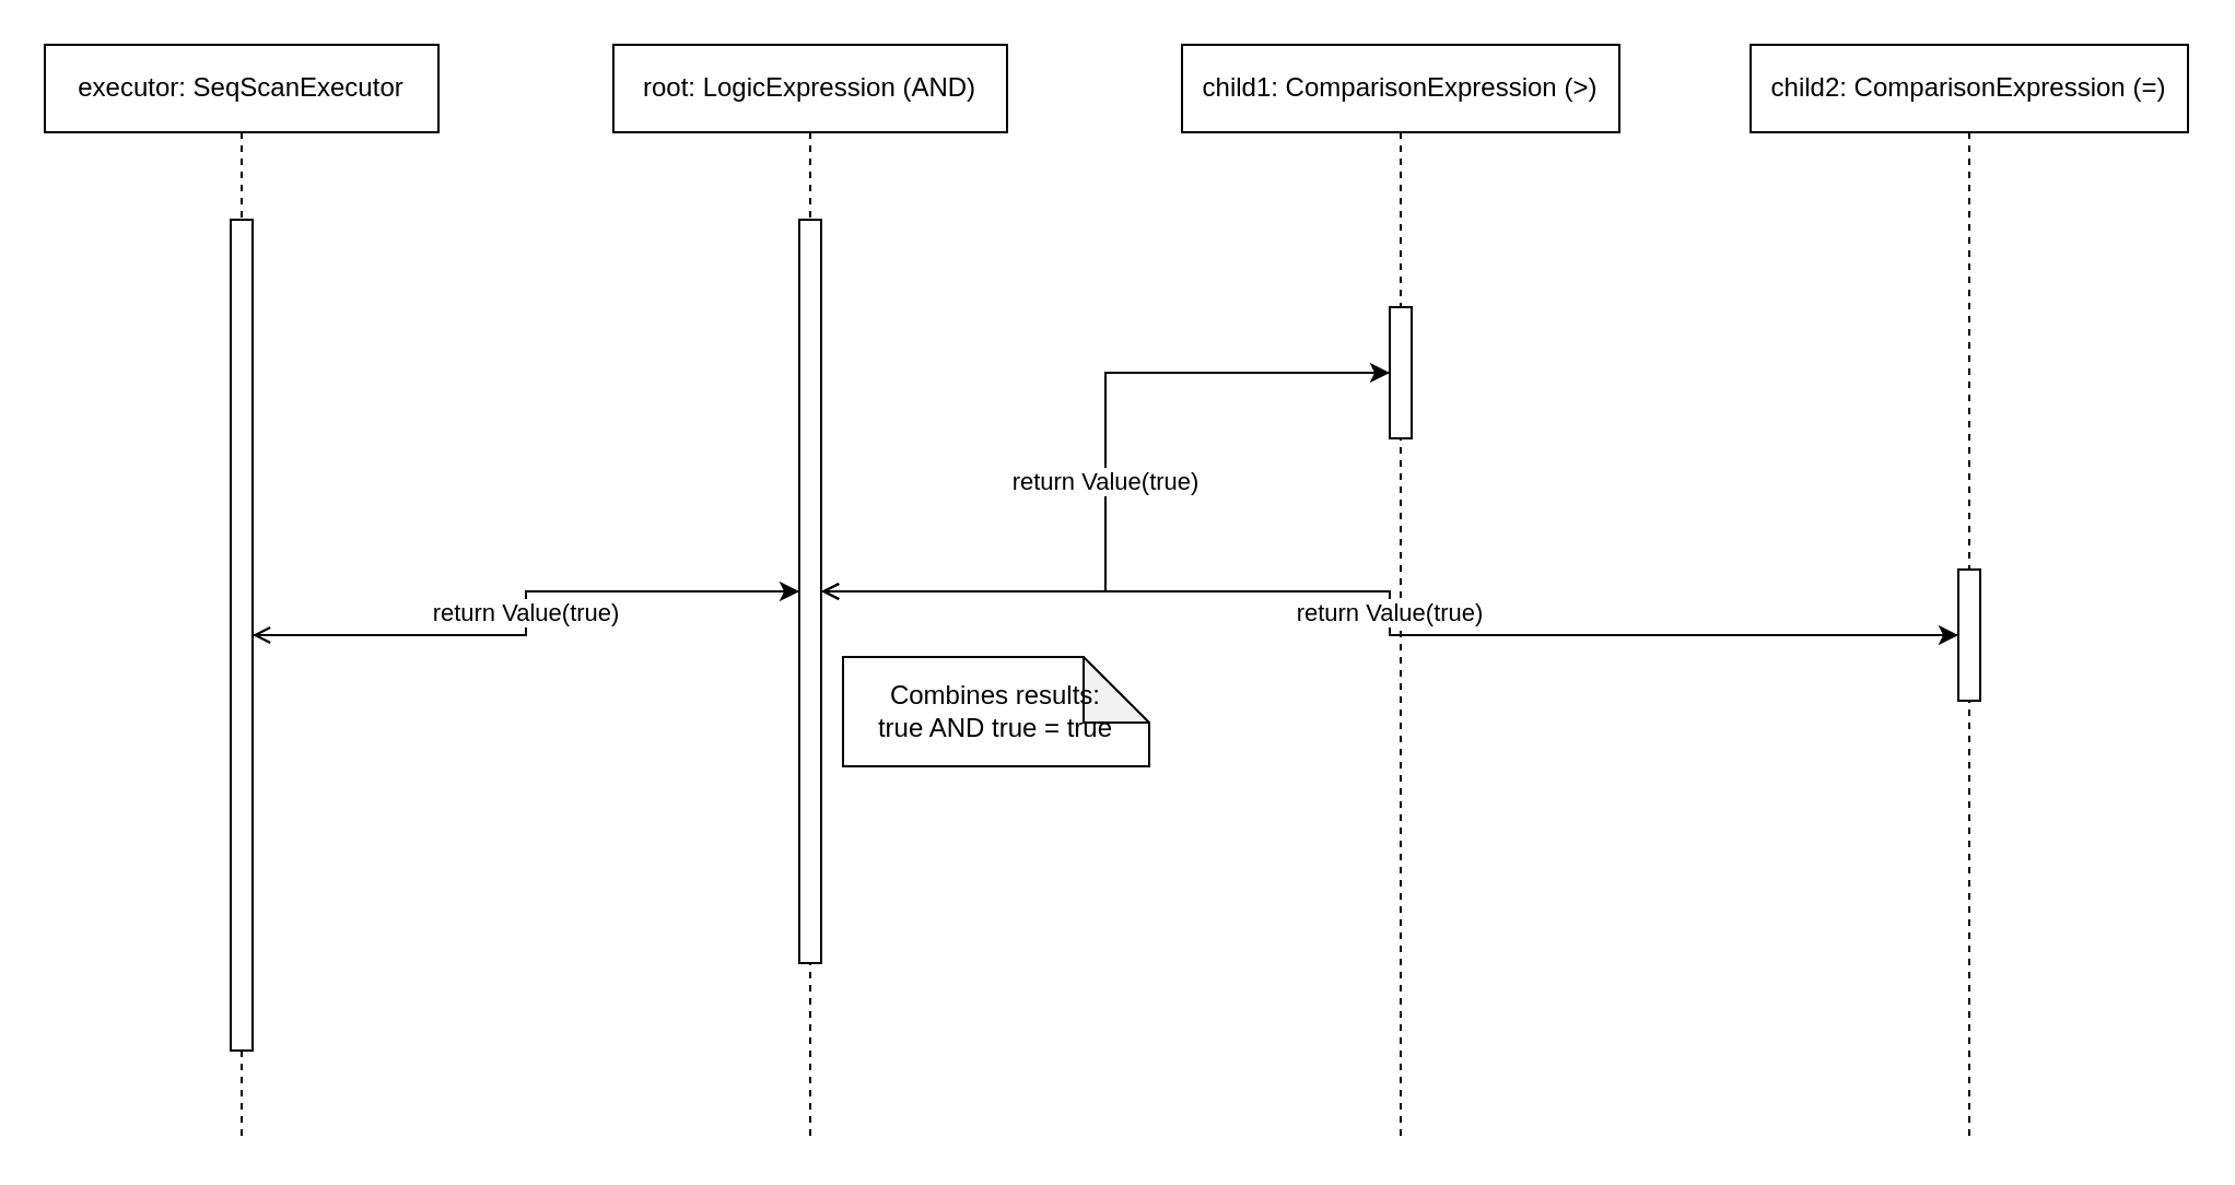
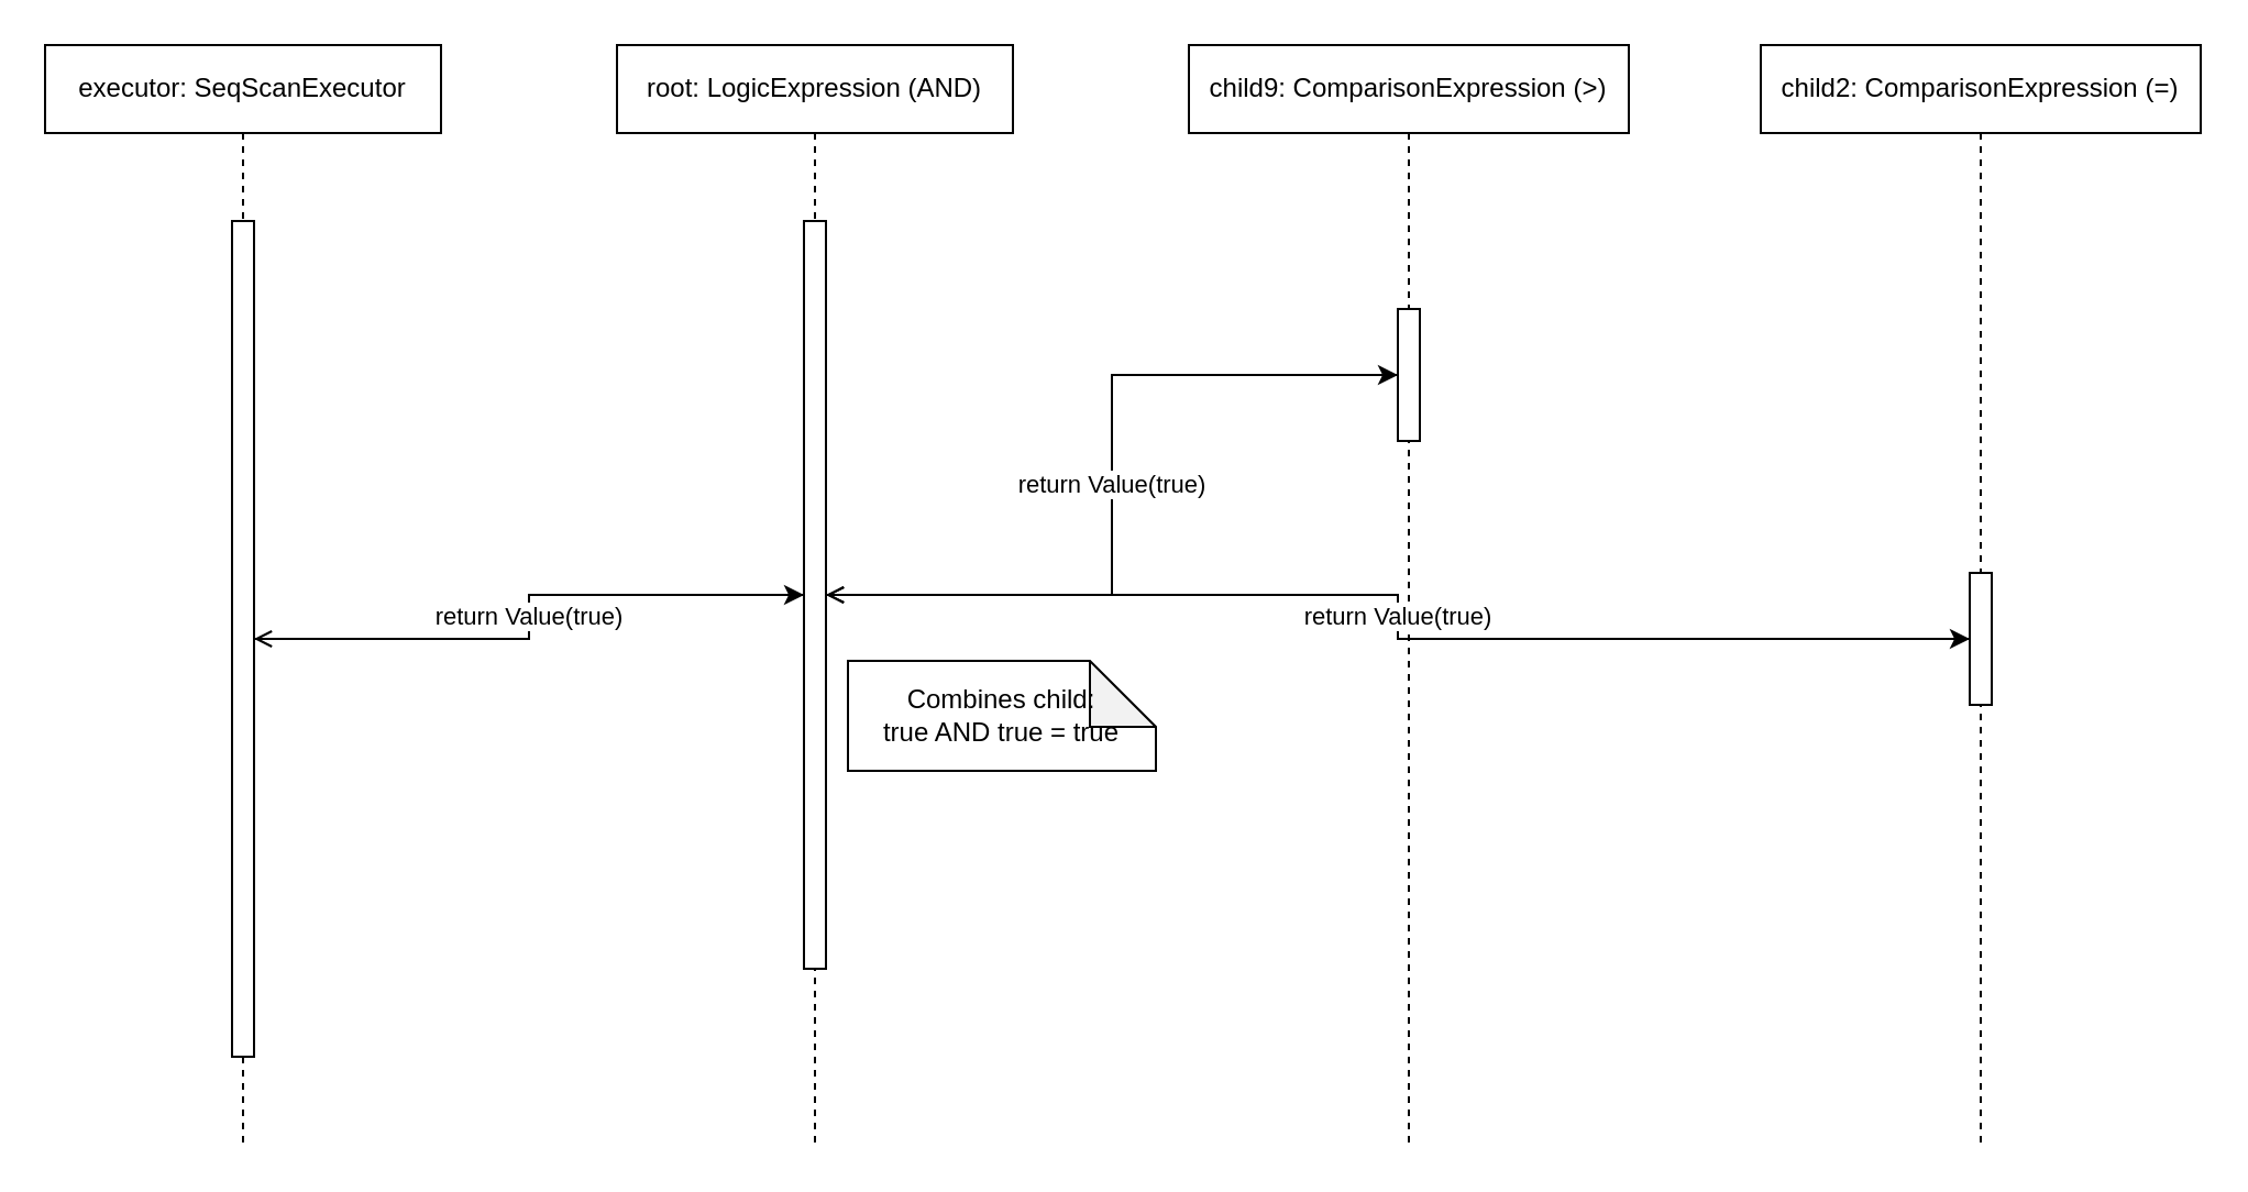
  <mxCell id="0" />
  <mxCell id="1" parent="0" />
  <mxCell id="2" value="executor: SeqScanExecutor" style="shape=umlLifeline;perimeter=lifelinePerimeter;whiteSpace=wrap;html=1;container=1;collapsible=0;recursiveResize=0;outlineConnect=0;" parent="1" vertex="1"><mxGeometry x="20" y="20" width="180" height="500" as="geometry" /></mxCell>
  <mxCell id="3" value="" style="html=1;points=[];perimeter=orthogonalPerimeter;fillColor=#FFFFFF;" parent="2" vertex="1"><mxGeometry x="85" y="80" width="10" height="380" as="geometry" /></mxCell>
  <mxCell id="4" value="root: LogicExpression (AND)" style="shape=umlLifeline;perimeter=lifelinePerimeter;whiteSpace=wrap;html=1;container=1;collapsible=0;recursiveResize=0;outlineConnect=0;" parent="1" vertex="1"><mxGeometry x="280" y="20" width="180" height="500" as="geometry" /></mxCell>
  <mxCell id="5" value="" style="html=1;points=[];perimeter=orthogonalPerimeter;fillColor=#FFFFFF;" parent="4" vertex="1"><mxGeometry x="85" y="80" width="10" height="340" as="geometry" /></mxCell>
- <mxCell id="6" value="child1: ComparisonExpression (&amp;gt;)" style="shape=umlLifeline;perimeter=lifelinePerimeter;whiteSpace=wrap;html=1;container=1;collapsible=0;recursiveResize=0;outlineConnect=0;" parent="1" vertex="1"><mxGeometry x="540" y="20" width="200" height="500" as="geometry" /></mxCell>
+ <mxCell id="6" value="child9: ComparisonExpression (&amp;gt;)" style="shape=umlLifeline;perimeter=lifelinePerimeter;whiteSpace=wrap;html=1;container=1;collapsible=0;recursiveResize=0;outlineConnect=0;" parent="1" vertex="1"><mxGeometry x="540" y="20" width="200" height="500" as="geometry" /></mxCell>
  <mxCell id="7" value="" style="html=1;points=[];perimeter=orthogonalPerimeter;fillColor=#FFFFFF;" parent="6" vertex="1"><mxGeometry x="95" y="120" width="10" height="60" as="geometry" /></mxCell>
  <mxCell id="8" value="child2: ComparisonExpression (=)" style="shape=umlLifeline;perimeter=lifelinePerimeter;whiteSpace=wrap;html=1;container=1;collapsible=0;recursiveResize=0;outlineConnect=0;" parent="1" vertex="1"><mxGeometry x="800" y="20" width="200" height="500" as="geometry" /></mxCell>
  <mxCell id="9" value="" style="html=1;points=[];perimeter=orthogonalPerimeter;fillColor=#FFFFFF;" parent="8" vertex="1"><mxGeometry x="95" y="240" width="10" height="60" as="geometry" /></mxCell>
  <mxCell id="10" value="Evaluate(tuple)" style="edgeStyle=orthogonalEdgeStyle;rounded=0;orthogonalLoop=1;jettySize=auto;html=1;endArrow=classic;endFill=1;" edge="1" parent="1" source="3" target="5"><mxGeometry relative="1" as="geometry"><mxPoint x="120" y="100" as="sourcePoint" /><mxPoint x="370" y="100" as="targetPoint" /></mxGeometry></mxCell>
  <mxCell id="11" value="Evaluate(tuple)" style="edgeStyle=orthogonalEdgeStyle;rounded=0;orthogonalLoop=1;jettySize=auto;html=1;endArrow=classic;endFill=1;" edge="1" parent="1" source="5" target="7"><mxGeometry relative="1" as="geometry"><mxPoint x="370" y="140" as="sourcePoint" /><mxPoint x="630" y="140" as="targetPoint" /></mxGeometry></mxCell>
  <mxCell id="12" value="return Value(true)" style="edgeStyle=orthogonalEdgeStyle;rounded=0;orthogonalLoop=1;jettySize=auto;html=1;endArrow=open;endFill=0;dashed=1;" edge="1" parent="1" source="7" target="5"><mxGeometry relative="1" as="geometry"><mxPoint x="630" y="180" as="sourcePoint" /><mxPoint x="370" y="180" as="targetPoint" /></mxGeometry></mxCell>
  <mxCell id="13" value="Evaluate(tuple)" style="edgeStyle=orthogonalEdgeStyle;rounded=0;orthogonalLoop=1;jettySize=auto;html=1;endArrow=classic;endFill=1;" edge="1" parent="1" source="5" target="9"><mxGeometry relative="1" as="geometry"><mxPoint x="370" y="260" as="sourcePoint" /><mxPoint x="890" y="260" as="targetPoint" /></mxGeometry></mxCell>
  <mxCell id="14" value="return Value(true)" style="edgeStyle=orthogonalEdgeStyle;rounded=0;orthogonalLoop=1;jettySize=auto;html=1;endArrow=open;endFill=0;dashed=1;" edge="1" parent="1" source="9" target="5"><mxGeometry relative="1" as="geometry"><mxPoint x="890" y="300" as="sourcePoint" /><mxPoint x="370" y="300" as="targetPoint" /></mxGeometry></mxCell>
- <mxCell id="15" value="Combines results: &lt;br&gt;true AND true = true" style="shape=note;whiteSpace=wrap;html=1;backgroundOutline=1;darkOpacity=0.05;" vertex="1" parent="5"><mxGeometry x="20" y="200" width="140" height="50" as="geometry" /></mxCell>
+ <mxCell id="15" value="Combines child: &lt;br&gt;true AND true = true" style="shape=note;whiteSpace=wrap;html=1;backgroundOutline=1;darkOpacity=0.05;" vertex="1" parent="5"><mxGeometry x="20" y="200" width="140" height="50" as="geometry" /></mxCell>
  <mxCell id="16" value="return Value(true)" style="edgeStyle=orthogonalEdgeStyle;rounded=0;orthogonalLoop=1;jettySize=auto;html=1;endArrow=open;endFill=0;dashed=1;" edge="1" parent="1" source="5" target="3"><mxGeometry relative="1" as="geometry"><mxPoint x="370" y="420" as="sourcePoint" /><mxPoint x="120" y="420" as="targetPoint" /></mxGeometry></mxCell>
